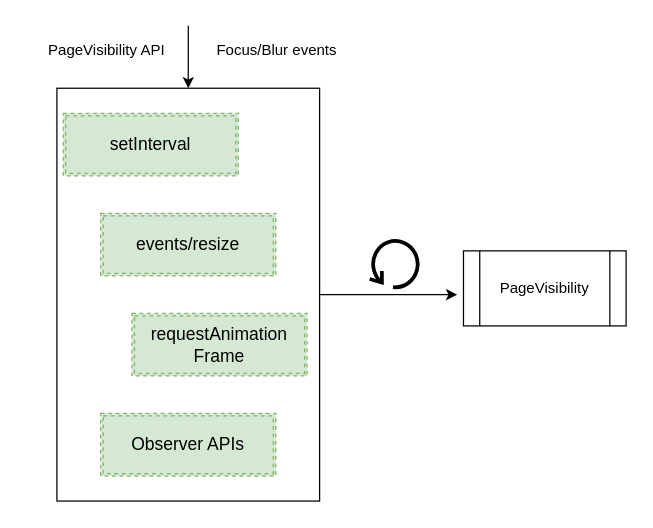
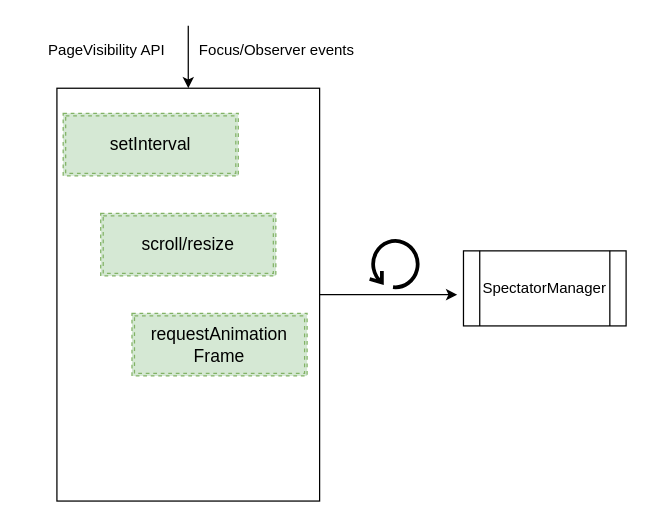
  <mxCell id="0" />
  <mxCell id="1" parent="0" />
  <mxCell id="2" value="" style="rounded=0;whiteSpace=wrap;html=1;fontSize=14;" vertex="1" parent="1"><mxGeometry x="45" y="70" width="210" height="330" as="geometry" /></mxCell>
  <mxCell id="3" value="requestAnimation&lt;br&gt;Frame" style="shape=ext;double=1;rounded=0;whiteSpace=wrap;html=1;fontSize=14;dashed=1;fillColor=#d5e8d4;strokeColor=#82b366;" vertex="1" parent="1"><mxGeometry x="105" y="250" width="140" height="50" as="geometry" /></mxCell>
  <mxCell id="4" value="setInterval" style="shape=ext;double=1;rounded=0;whiteSpace=wrap;html=1;fontSize=14;dashed=1;fillColor=#d5e8d4;strokeColor=#82b366;" vertex="1" parent="1"><mxGeometry x="50" y="90" width="140" height="50" as="geometry" /></mxCell>
- <mxCell id="5" value="events/resize" style="shape=ext;double=1;rounded=0;whiteSpace=wrap;html=1;fontSize=14;dashed=1;fillColor=#d5e8d4;strokeColor=#82b366;" vertex="1" parent="1"><mxGeometry x="80" y="170" width="140" height="50" as="geometry" /></mxCell>
- <mxCell id="6" value="Observer APIs" style="shape=ext;double=1;rounded=0;whiteSpace=wrap;html=1;fontSize=14;dashed=1;fillColor=#d5e8d4;strokeColor=#82b366;" vertex="1" parent="1"><mxGeometry x="80" y="330" width="140" height="50" as="geometry" /></mxCell>
+ <mxCell id="5" value="scroll/resize" style="shape=ext;double=1;rounded=0;whiteSpace=wrap;html=1;fontSize=14;dashed=1;fillColor=#d5e8d4;strokeColor=#82b366;" vertex="1" parent="1"><mxGeometry x="80" y="170" width="140" height="50" as="geometry" /></mxCell>
  <mxCell id="7" value="" style="endArrow=classic;html=1;fontSize=14;entryX=0;entryY=0.5;entryDx=0;entryDy=0;exitX=1;exitY=0.5;exitDx=0;exitDy=0;" edge="1" parent="1" source="2"><mxGeometry width="50" height="50" relative="1" as="geometry"><mxPoint x="-185" y="470" as="sourcePoint" /><mxPoint x="365" y="235" as="targetPoint" /></mxGeometry></mxCell>
  <mxCell id="8" value="" style="shape=mxgraph.bpmn.loop;html=1;outlineConnect=0;rounded=1;fontSize=14;strokeWidth=3;" vertex="1" parent="1"><mxGeometry x="295" y="190" width="40" height="40" as="geometry" /></mxCell>
- <mxCell id="9" value="PageVisibility" style="shape=process;whiteSpace=wrap;html=1;backgroundOutline=1;strokeWidth=1;fillColor=#FFFFFF;fontColor=#000;" vertex="1" parent="1"><mxGeometry x="370" y="200" width="130" height="60" as="geometry" /></mxCell>
+ <mxCell id="9" value="SpectatorManager" style="shape=process;whiteSpace=wrap;html=1;backgroundOutline=1;strokeWidth=1;fillColor=#FFFFFF;fontColor=#000;" vertex="1" parent="1"><mxGeometry x="370" y="200" width="130" height="60" as="geometry" /></mxCell>
  <mxCell id="10" value="" style="endArrow=classic;html=1;fontColor=#000;entryX=0.5;entryY=0;entryDx=0;entryDy=0;" edge="1" parent="1" target="2"><mxGeometry width="50" height="50" relative="1" as="geometry"><mxPoint x="150" y="20" as="sourcePoint" /><mxPoint x="100" y="420" as="targetPoint" /><Array as="points" /></mxGeometry></mxCell>
  <mxCell id="11" value="PageVisibility API" style="text;html=1;strokeColor=none;fillColor=none;align=center;verticalAlign=middle;whiteSpace=wrap;rounded=0;fontColor=#000;" vertex="1" parent="1"><mxGeometry x="20" y="30" width="130" height="20" as="geometry" /></mxCell>
- <mxCell id="12" value="Focus/Blur events" style="text;html=1;strokeColor=none;fillColor=none;align=center;verticalAlign=middle;whiteSpace=wrap;rounded=0;fontColor=#000;" vertex="1" parent="1"><mxGeometry x="141" y="30" width="160" height="20" as="geometry" /></mxCell>
+ <mxCell id="12" value="Focus/Observer events" style="text;html=1;strokeColor=none;fillColor=none;align=center;verticalAlign=middle;whiteSpace=wrap;rounded=0;fontColor=#000;" vertex="1" parent="1"><mxGeometry x="141" y="30" width="160" height="20" as="geometry" /></mxCell>
